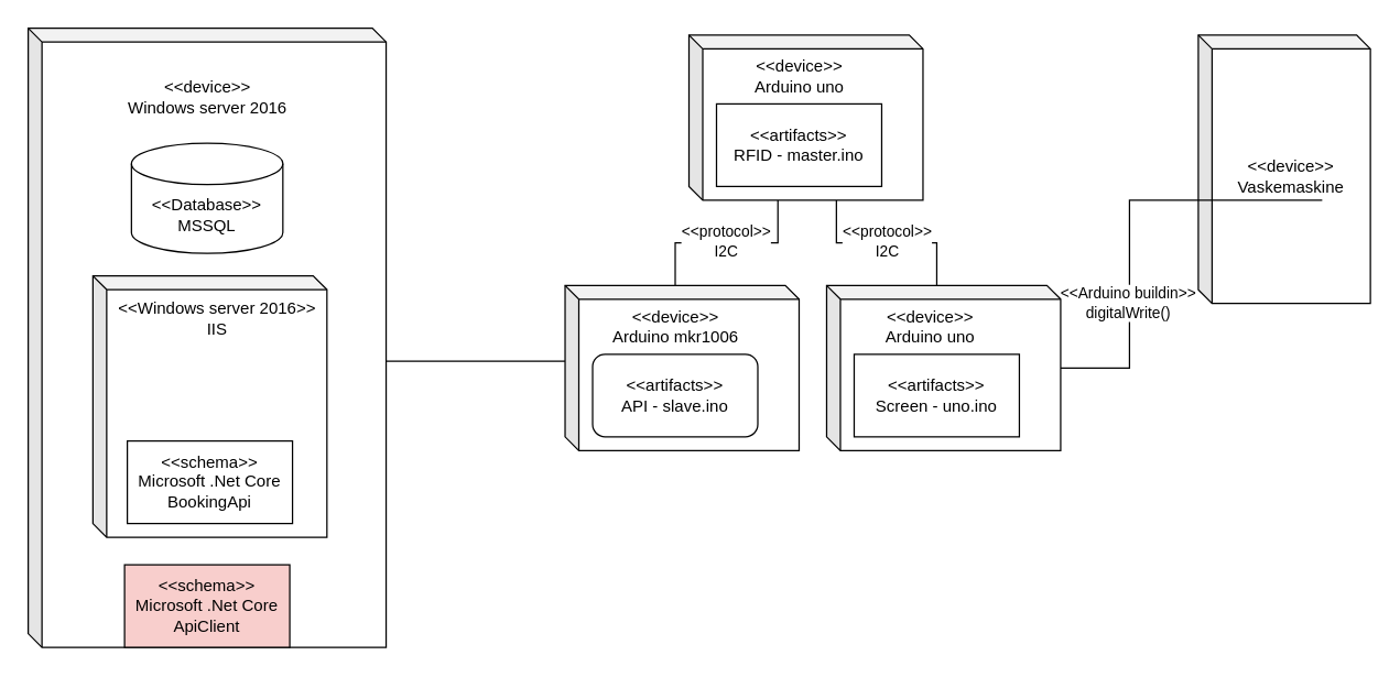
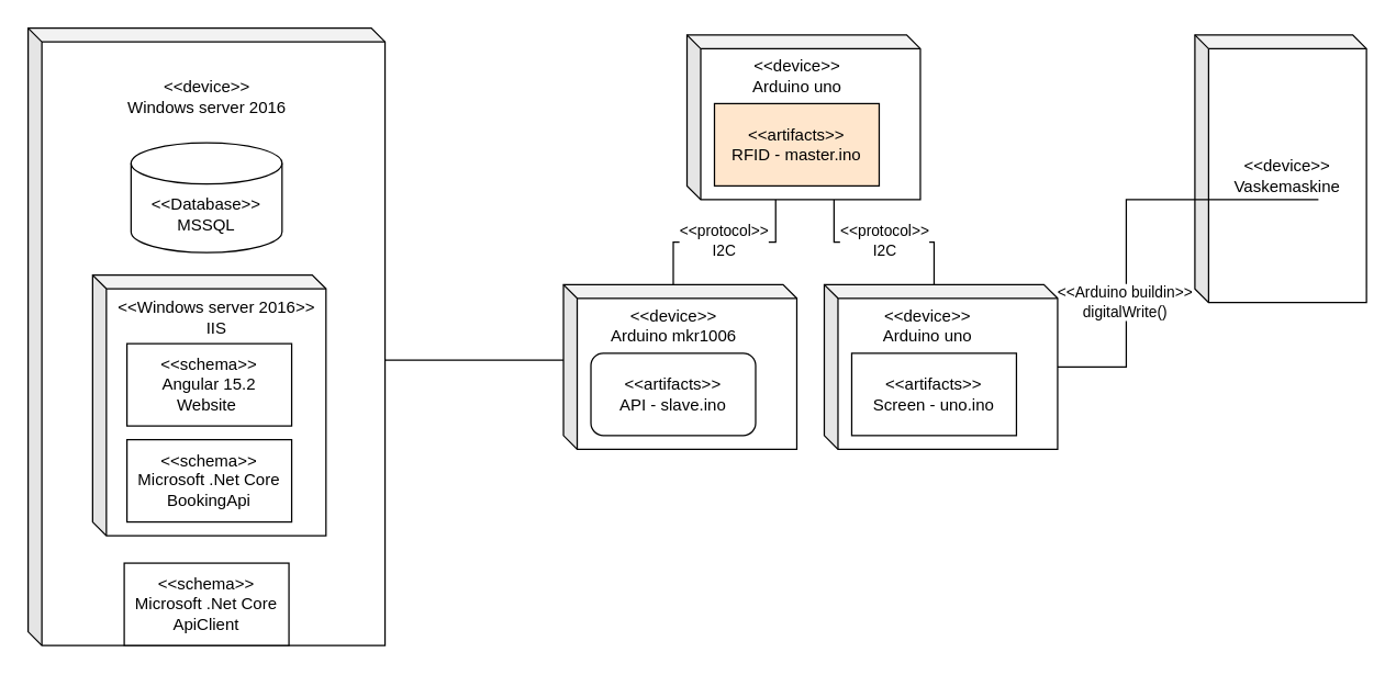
  <mxCell id="0" />
  <mxCell id="1" parent="0" />
  <mxCell id="2" value="&lt;p style=&quot;line-height: 190%&quot;&gt;&lt;br&gt;&lt;/p&gt;" style="shape=cube;whiteSpace=wrap;html=1;boundedLbl=1;backgroundOutline=1;darkOpacity=0.05;darkOpacity2=0.1;size=10;" parent="1" vertex="1"><mxGeometry x="20" y="20" width="260" height="450" as="geometry" /></mxCell>
  <mxCell id="3" value="" style="shape=cube;whiteSpace=wrap;html=1;boundedLbl=1;backgroundOutline=1;darkOpacity=0.05;darkOpacity2=0.1;size=10;align=center;" parent="1" vertex="1"><mxGeometry x="67" y="200" width="170" height="190" as="geometry" /></mxCell>
  <mxCell id="4" value="&amp;lt;&amp;lt;device&amp;gt;&amp;gt;&lt;br&gt;Vaskemaskine" style="shape=cube;whiteSpace=wrap;html=1;boundedLbl=1;backgroundOutline=1;darkOpacity=0.05;darkOpacity2=0.1;size=10;" parent="1" vertex="1"><mxGeometry x="870" y="25" width="125" height="195" as="geometry" /></mxCell>
  <mxCell id="5" value="&amp;lt;&amp;lt;Database&amp;gt;&amp;gt;&lt;br&gt;MSSQL" style="shape=cylinder3;whiteSpace=wrap;html=1;boundedLbl=1;backgroundOutline=1;size=15;" parent="1" vertex="1"><mxGeometry x="95" y="103.5" width="110" height="80" as="geometry" /></mxCell>
  <mxCell id="6" value="&lt;span&gt;&amp;lt;&amp;lt;device&amp;gt;&amp;gt;&lt;br&gt;Windows server 2016&lt;br&gt;&lt;/span&gt;" style="text;html=1;align=center;verticalAlign=middle;resizable=0;points=[];autosize=1;strokeColor=none;" parent="1" vertex="1"><mxGeometry x="85" y="55" width="130" height="30" as="geometry" /></mxCell>
+ <mxCell id="7" value="&amp;lt;&amp;lt;schema&amp;gt;&amp;gt;&lt;br&gt;Angular 15.2&lt;br&gt;Website&amp;nbsp;" style="rounded=0;whiteSpace=wrap;html=1;" parent="1" vertex="1"><mxGeometry x="92" y="250" width="120" height="60" as="geometry" /></mxCell>
  <mxCell id="8" style="edgeStyle=orthogonalEdgeStyle;rounded=0;orthogonalLoop=1;jettySize=auto;html=1;entryX=0;entryY=0;entryDx=80;entryDy=0;entryPerimeter=0;exitX=0.63;exitY=1;exitDx=0;exitDy=0;exitPerimeter=0;endArrow=none;endFill=0;" parent="1" source="11" target="17" edge="1"><mxGeometry relative="1" as="geometry" /></mxCell>
  <mxCell id="9" style="edgeStyle=orthogonalEdgeStyle;rounded=0;orthogonalLoop=1;jettySize=auto;html=1;entryX=0;entryY=0;entryDx=80;entryDy=0;entryPerimeter=0;exitX=0.38;exitY=1;exitDx=0;exitDy=0;exitPerimeter=0;endArrow=none;endFill=0;" parent="1" source="11" target="13" edge="1"><mxGeometry relative="1" as="geometry" /></mxCell>
  <mxCell id="10" value="&amp;lt;&amp;lt;protocol&amp;gt;&amp;gt;&lt;br&gt;I2C" style="edgeLabel;html=1;align=center;verticalAlign=middle;resizable=0;points=[];" parent="9" vertex="1" connectable="0"><mxGeometry x="-0.254" y="1" relative="1" as="geometry"><mxPoint x="-18" y="-3" as="offset" /></mxGeometry></mxCell>
  <mxCell id="11" value="" style="shape=cube;whiteSpace=wrap;html=1;boundedLbl=1;backgroundOutline=1;darkOpacity=0.05;darkOpacity2=0.1;size=10;points=[[0,0,0,0,0],[0,0,0,0,55],[0,0,0,0,110],[0,0,0,5,115],[0,0,0,80,0],[0,0,0,160,0],[0,0,0,165,5],[0,0,0,170,10],[0,0,0,170,65],[0.13,1,0,0,0],[0.25,1,0,0,0],[0.38,1,0,0,0],[0.5,1,0,0,0],[0.63,1,0,0,0],[0.75,1,0,0,0],[0.88,1,0,0,0]];" parent="1" vertex="1"><mxGeometry x="500" y="25" width="170" height="120" as="geometry" /></mxCell>
  <mxCell id="12" value="&amp;lt;&amp;lt;device&amp;gt;&amp;gt;&lt;br&gt;Arduino uno" style="text;html=1;align=center;verticalAlign=middle;resizable=0;points=[];autosize=1;strokeColor=none;" parent="1" vertex="1"><mxGeometry x="540" y="40" width="80" height="30" as="geometry" /></mxCell>
  <mxCell id="13" value="" style="shape=cube;whiteSpace=wrap;html=1;boundedLbl=1;backgroundOutline=1;darkOpacity=0.05;darkOpacity2=0.1;size=10;" parent="1" vertex="1"><mxGeometry x="410" y="207" width="170" height="120" as="geometry" /></mxCell>
  <mxCell id="14" value="&amp;lt;&amp;lt;device&amp;gt;&amp;gt;&lt;br&gt;Arduino mkr1006" style="text;html=1;align=center;verticalAlign=middle;resizable=0;points=[];autosize=1;strokeColor=none;" parent="1" vertex="1"><mxGeometry x="435" y="222" width="110" height="30" as="geometry" /></mxCell>
  <mxCell id="15" style="edgeStyle=orthogonalEdgeStyle;rounded=0;orthogonalLoop=1;jettySize=auto;html=1;entryX=0;entryY=0;entryDx=90;entryDy=120;entryPerimeter=0;endArrow=none;endFill=0;" parent="1" source="17" target="4" edge="1"><mxGeometry relative="1" as="geometry" /></mxCell>
  <mxCell id="16" value="&amp;lt;&amp;lt;Arduino buildin&amp;gt;&amp;gt;&lt;br&gt;digitalWrite()" style="edgeLabel;html=1;align=center;verticalAlign=middle;resizable=0;points=[];" parent="15" vertex="1" connectable="0"><mxGeometry x="-0.357" y="2" relative="1" as="geometry"><mxPoint y="2" as="offset" /></mxGeometry></mxCell>
  <mxCell id="17" value="" style="shape=cube;whiteSpace=wrap;html=1;boundedLbl=1;backgroundOutline=1;darkOpacity=0.05;darkOpacity2=0.1;size=10;" parent="1" vertex="1"><mxGeometry x="600" y="207" width="170" height="120" as="geometry" /></mxCell>
  <mxCell id="18" value="&amp;lt;&amp;lt;artifacts&amp;gt;&amp;gt;&lt;br&gt;Screen - uno.ino" style="rounded=0;whiteSpace=wrap;html=1;" parent="1" vertex="1"><mxGeometry x="620" y="257" width="120" height="60" as="geometry" /></mxCell>
  <mxCell id="19" value="&amp;lt;&amp;lt;device&amp;gt;&amp;gt;&lt;br&gt;Arduino uno" style="text;html=1;align=center;verticalAlign=middle;resizable=0;points=[];autosize=1;strokeColor=none;" parent="1" vertex="1"><mxGeometry x="635" y="222" width="80" height="30" as="geometry" /></mxCell>
  <mxCell id="20" value="&amp;lt;&amp;lt;artifacts&amp;gt;&amp;gt;&lt;br&gt;API - slave.ino" style="whiteSpace=wrap;html=1;rounded=1;" parent="1" vertex="1"><mxGeometry x="430" y="257" width="120" height="60" as="geometry" /></mxCell>
- <mxCell id="21" value="&amp;lt;&amp;lt;artifacts&amp;gt;&amp;gt;&lt;br&gt;RFID - master.ino" style="rounded=0;whiteSpace=wrap;html=1;" parent="1" vertex="1"><mxGeometry x="520" y="75" width="120" height="60" as="geometry" /></mxCell>
+ <mxCell id="21" value="&amp;lt;&amp;lt;artifacts&amp;gt;&amp;gt;&lt;br&gt;RFID - master.ino" style="rounded=0;whiteSpace=wrap;html=1;fillColor=#ffe6cc;" parent="1" vertex="1"><mxGeometry x="520" y="75" width="120" height="60" as="geometry" /></mxCell>
  <mxCell id="22" value="&lt;span&gt;&amp;lt;&amp;lt;Windows server 2016&amp;gt;&amp;gt;&lt;/span&gt;&lt;br&gt;&lt;span&gt;IIS&lt;/span&gt;" style="text;html=1;align=center;verticalAlign=middle;resizable=0;points=[];autosize=1;strokeColor=none;" parent="1" vertex="1"><mxGeometry x="77" y="215.5" width="160" height="30" as="geometry" /></mxCell>
  <mxCell id="23" value="&amp;lt;&amp;lt;protocol&amp;gt;&amp;gt;&lt;br&gt;I2C" style="edgeLabel;html=1;align=center;verticalAlign=middle;resizable=0;points=[];" parent="1" vertex="1" connectable="0"><mxGeometry x="615.003" y="154.5" as="geometry"><mxPoint x="28" y="20" as="offset" /></mxGeometry></mxCell>
  <mxCell id="24" value="&amp;lt;&amp;lt;schema&amp;gt;&amp;gt;&lt;br&gt;Microsoft .Net Core&lt;br&gt;BookingApi" style="rounded=0;whiteSpace=wrap;html=1;" parent="1" vertex="1"><mxGeometry x="92" y="320" width="120" height="60" as="geometry" /></mxCell>
- <mxCell id="25" value="&amp;lt;&amp;lt;schema&amp;gt;&amp;gt;&lt;br&gt;Microsoft .Net Core&lt;br&gt;ApiClient" style="rounded=0;whiteSpace=wrap;html=1;fillColor=#f8cecc;" parent="1" vertex="1"><mxGeometry x="90" y="410" width="120" height="60" as="geometry" /></mxCell>
+ <mxCell id="25" value="&amp;lt;&amp;lt;schema&amp;gt;&amp;gt;&lt;br&gt;Microsoft .Net Core&lt;br&gt;ApiClient" style="rounded=0;whiteSpace=wrap;html=1;" parent="1" vertex="1"><mxGeometry x="90" y="410" width="120" height="60" as="geometry" /></mxCell>
  <mxCell id="26" value="" style="edgeStyle=orthogonalEdgeStyle;rounded=0;orthogonalLoop=1;jettySize=auto;html=1;endArrow=none;endFill=0;entryX=0;entryY=0;entryDx=0;entryDy=55;entryPerimeter=0;" parent="1" source="2" target="13" edge="1"><mxGeometry relative="1" as="geometry"><mxPoint x="280" y="262" as="sourcePoint" /><mxPoint x="350" y="327" as="targetPoint" /><Array as="points"><mxPoint x="360" y="262" /><mxPoint x="360" y="262" /></Array></mxGeometry></mxCell>
